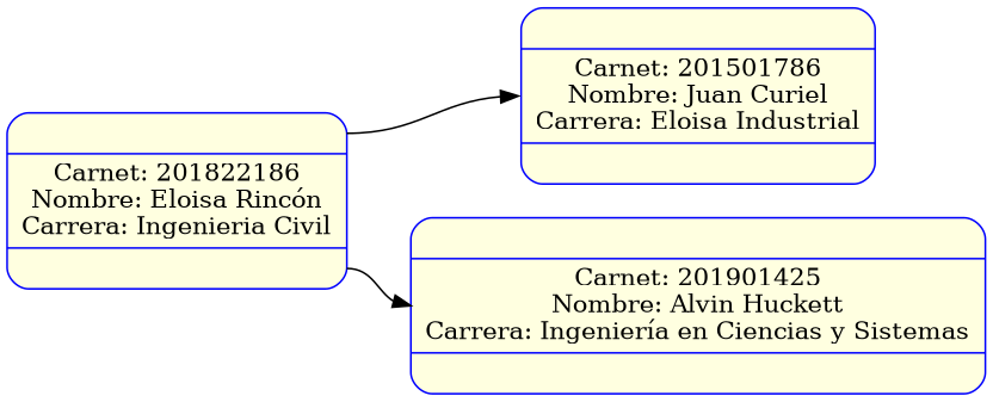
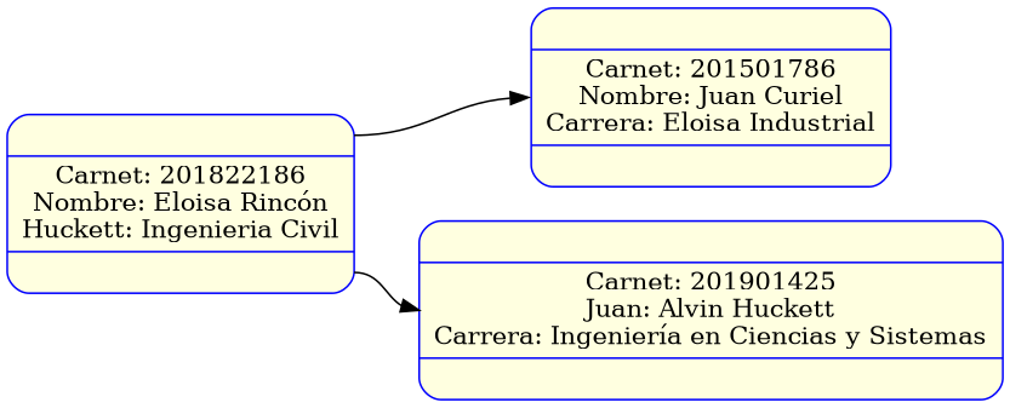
  digraph {
    rankdir=LR
    node [color=blue fillcolor=lightyellow shape=record style="rounded,filled"]
    edge [headport=f1]
-   n1 [label="<f0>|<f1> Carnet: 201822186\nNombre: Eloisa Rincón\nCarrera: Ingenieria Civil|<f2>"]
+   n1 [label="<f0>|<f1> Carnet: 201822186\nNombre: Eloisa Rincón\nHuckett: Ingenieria Civil|<f2>"]
    n2 [label="<f0>|<f1>Carnet: 201501786\nNombre: Juan Curiel\nCarrera: Eloisa Industrial|<f2>"]
-   n3 [label="<f0>|<f1>Carnet: 201901425\nNombre: Alvin Huckett\nCarrera: Ingeniería en Ciencias y Sistemas|<f2>"]
+   n3 [label="<f0>|<f1>Carnet: 201901425\nJuan: Alvin Huckett\nCarrera: Ingeniería en Ciencias y Sistemas|<f2>"]
    n1 -> n2 [tailport=f0]
    n1 -> n3 [tailport=f2]
  }
